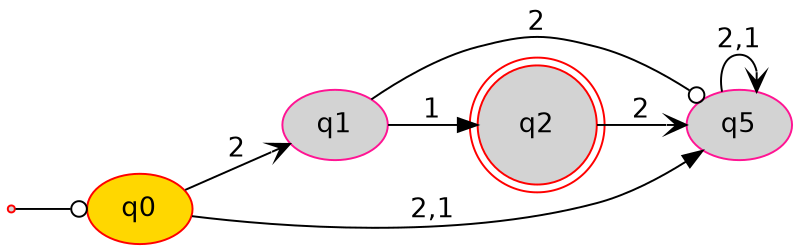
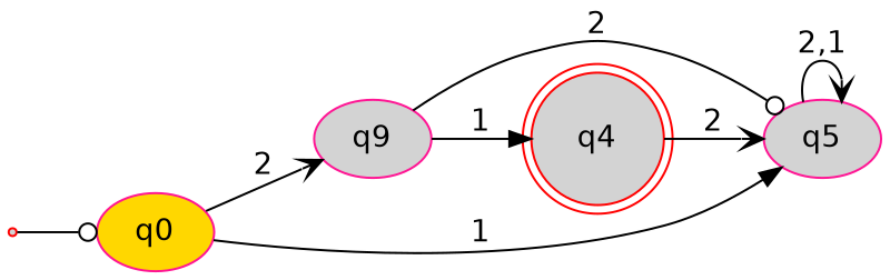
  digraph {
    fontname="DejaVu Sans"
    rankdir=LR
    node [color=red fillcolor=lightgrey fontname="DejaVu Sans" style=filled]
    edge [arrowhead=vee fontname="DejaVu Sans"]
    inic [shape=point]
-   q0 [fillcolor=gold]
-   q1 [color=deeppink]
+   q0 [color=deeppink fillcolor=gold]
+   q1 [color=deeppink label=q9]
    n4 [color=deeppink label=q5]
-   q2 [shape=doublecircle]
+   q2 [shape=doublecircle label=q4]
    inic -> q0 [arrowhead=odot]
    q0 -> q1 [label=2]
-   q0 -> n4 [arrowhead=normal label="2,1"]
+   q0 -> n4 [arrowhead=normal label=1]
    q1 -> n4 [arrowhead=odot label=2]
    q1 -> q2 [arrowhead=normal label=1]
    n4 -> n4 [label="2,1"]
    q2 -> n4 [label=2]
  }
